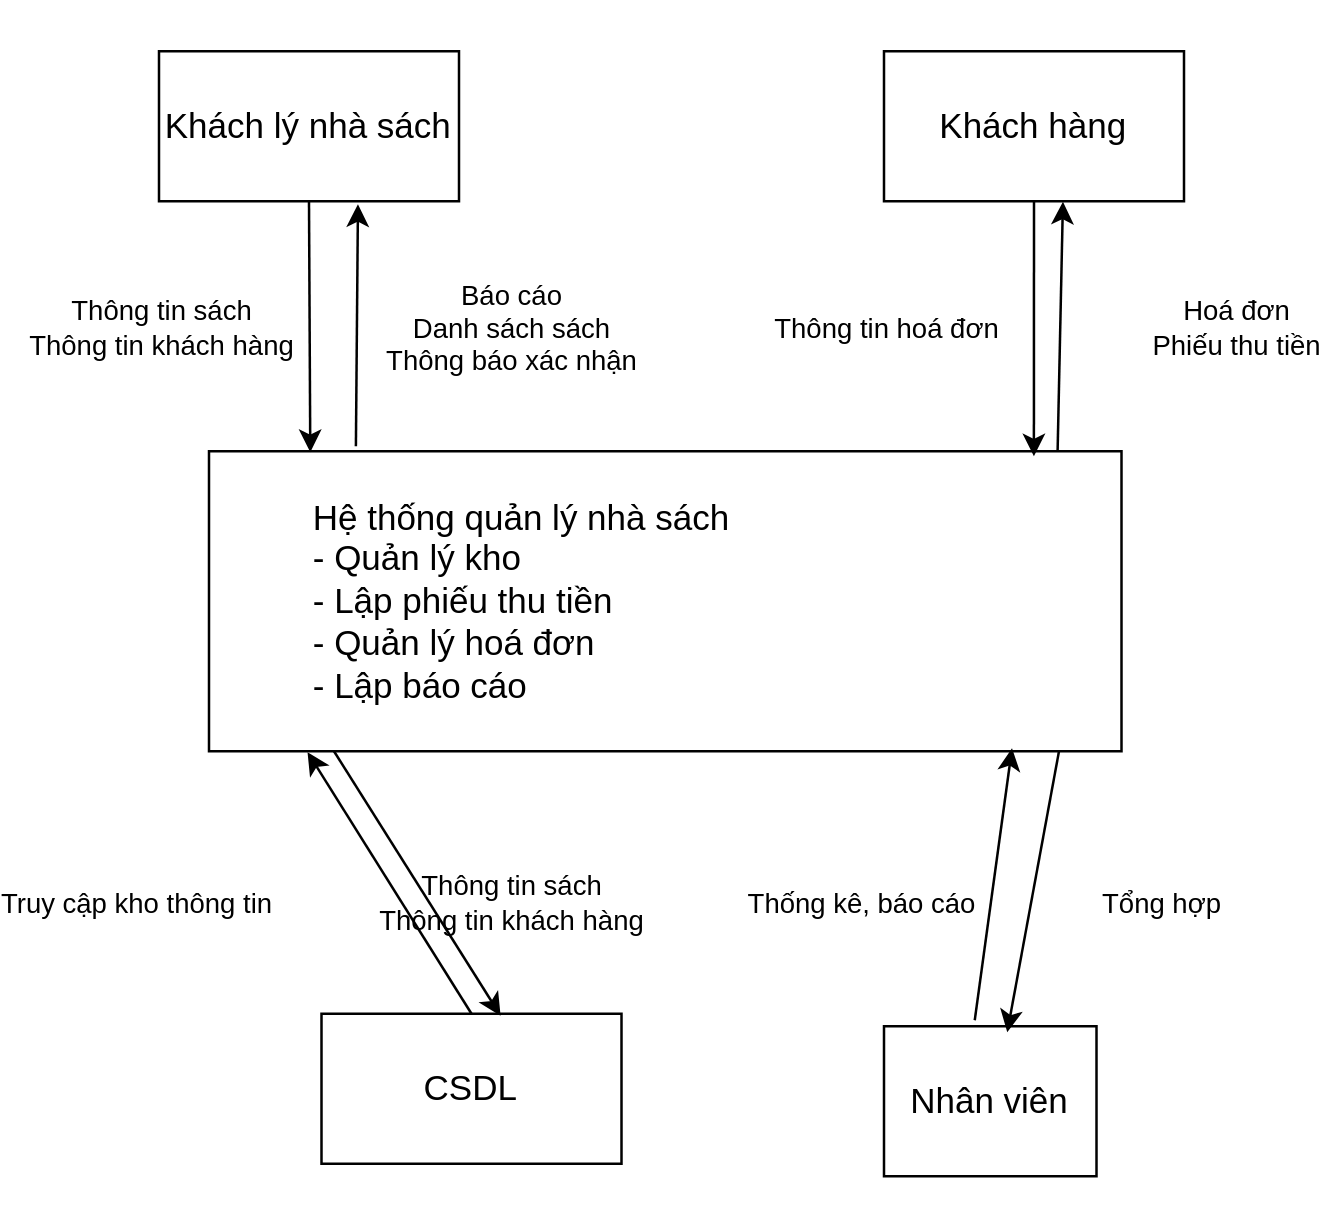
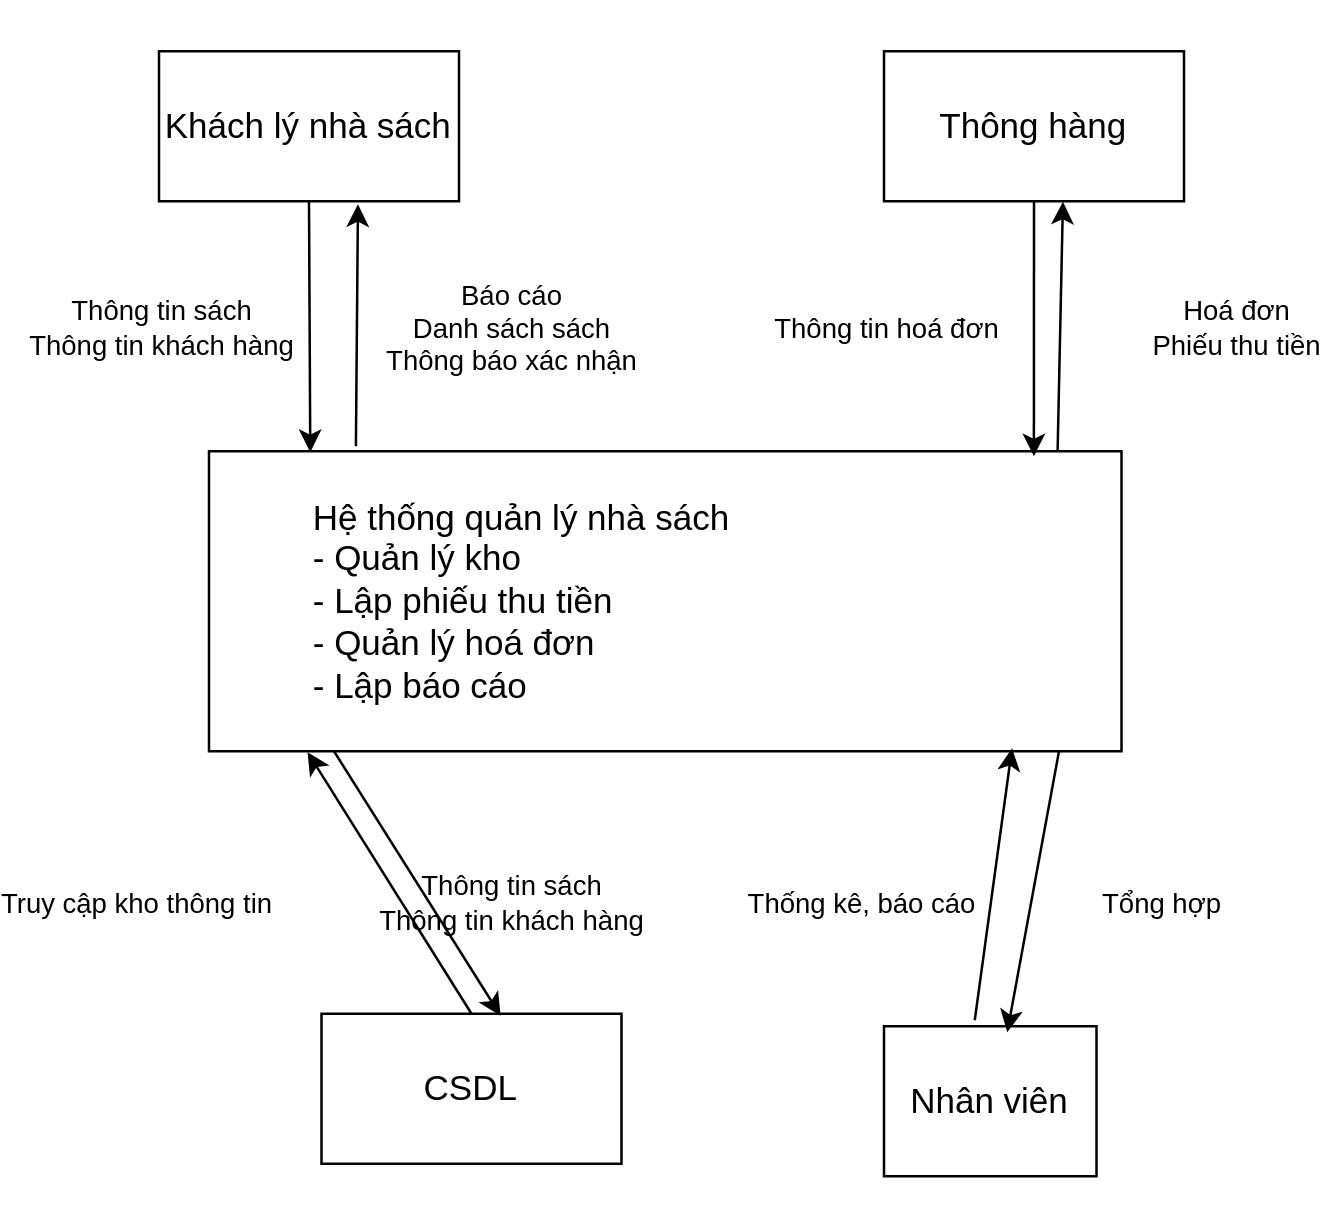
  <mxCell id="0" />
  <mxCell id="1" parent="0" />
  <mxCell id="2" value="&lt;blockquote style=&quot;margin: 0 0 0 40px; border: none; padding: 0px;&quot;&gt;&lt;font style=&quot;font-size: 14px;&quot;&gt;Hệ thống quản lý nhà sách&lt;br&gt;- Quản lý kho&lt;br&gt;- Lập phiếu thu tiền&lt;br&gt;- Quản lý hoá đơn&lt;br&gt;- Lập báo cáo&lt;/font&gt;&lt;/blockquote&gt;" style="rounded=0;whiteSpace=wrap;html=1;align=left;" vertex="1" parent="1"><mxGeometry x="40" y="180" width="365" height="120" as="geometry" /></mxCell>
  <mxCell id="3" value="&lt;font style=&quot;font-size: 14px;&quot;&gt;Khách lý nhà sách&lt;/font&gt;" style="rounded=0;whiteSpace=wrap;html=1;" vertex="1" parent="1"><mxGeometry x="20" y="20" width="120" height="60" as="geometry" /></mxCell>
- <mxCell id="4" value="&lt;font style=&quot;font-size: 14px;&quot;&gt;Khách hàng&lt;/font&gt;" style="rounded=0;whiteSpace=wrap;html=1;" vertex="1" parent="1"><mxGeometry x="310" y="20" width="120" height="60" as="geometry" /></mxCell>
+ <mxCell id="4" value="&lt;font style=&quot;font-size: 14px;&quot;&gt;Thông hàng&lt;/font&gt;" style="rounded=0;whiteSpace=wrap;html=1;" vertex="1" parent="1"><mxGeometry x="310" y="20" width="120" height="60" as="geometry" /></mxCell>
  <mxCell id="5" value="&lt;font style=&quot;font-size: 14px;&quot;&gt;Nhân viên&lt;/font&gt;" style="rounded=0;whiteSpace=wrap;html=1;" vertex="1" parent="1"><mxGeometry x="310" y="410" width="85" height="60" as="geometry" /></mxCell>
  <mxCell id="6" value="&lt;font style=&quot;font-size: 14px;&quot;&gt;CSDL&lt;/font&gt;" style="rounded=0;whiteSpace=wrap;html=1;" vertex="1" parent="1"><mxGeometry x="85" y="405" width="120" height="60" as="geometry" /></mxCell>
  <mxCell id="7" value="" style="endArrow=classic;html=1;rounded=0;exitX=0.5;exitY=1;exitDx=0;exitDy=0;entryX=0.111;entryY=0.003;entryDx=0;entryDy=0;entryPerimeter=0;" edge="1" parent="1" source="3" target="2"><mxGeometry width="50" height="50" relative="1" as="geometry"><mxPoint x="200" y="330" as="sourcePoint" /><mxPoint x="80" y="180" as="targetPoint" /></mxGeometry></mxCell>
  <mxCell id="8" value="Thông tin sách&lt;br&gt;Thông tin khách hàng" style="edgeLabel;html=1;align=center;verticalAlign=middle;resizable=0;points=[];" vertex="1" connectable="0" parent="7"><mxGeometry x="-0.132" y="-4" relative="1" as="geometry"><mxPoint x="-56" y="6" as="offset" /></mxGeometry></mxCell>
  <mxCell id="9" value="Báo cáo&lt;br&gt;Danh sách sách&lt;br&gt;Thông báo xác nhận" style="edgeLabel;html=1;align=center;verticalAlign=middle;resizable=0;points=[];" vertex="1" connectable="0" parent="7"><mxGeometry x="-0.132" y="-4" relative="1" as="geometry"><mxPoint x="84" y="6" as="offset" /></mxGeometry></mxCell>
  <mxCell id="10" value="Thông tin hoá đơn" style="edgeLabel;html=1;align=center;verticalAlign=middle;resizable=0;points=[];" vertex="1" connectable="0" parent="7"><mxGeometry x="-0.132" y="-4" relative="1" as="geometry"><mxPoint x="234" y="6" as="offset" /></mxGeometry></mxCell>
  <mxCell id="11" value="Hoá đơn&lt;br&gt;Phiếu thu tiền" style="edgeLabel;html=1;align=center;verticalAlign=middle;resizable=0;points=[];" vertex="1" connectable="0" parent="7"><mxGeometry x="-0.132" y="-4" relative="1" as="geometry"><mxPoint x="374" y="6" as="offset" /></mxGeometry></mxCell>
  <mxCell id="12" value="Truy cập kho thông tin" style="edgeLabel;html=1;align=center;verticalAlign=middle;resizable=0;points=[];" vertex="1" connectable="0" parent="7"><mxGeometry x="-0.132" y="-4" relative="1" as="geometry"><mxPoint x="-66" y="236" as="offset" /></mxGeometry></mxCell>
  <mxCell id="13" value="Thông tin sách&lt;br&gt;Thông tin khách hàng" style="edgeLabel;html=1;align=center;verticalAlign=middle;resizable=0;points=[];" vertex="1" connectable="0" parent="7"><mxGeometry x="-0.132" y="-4" relative="1" as="geometry"><mxPoint x="84" y="236" as="offset" /></mxGeometry></mxCell>
  <mxCell id="14" value="Thống kê, báo cáo" style="edgeLabel;html=1;align=center;verticalAlign=middle;resizable=0;points=[];" vertex="1" connectable="0" parent="7"><mxGeometry x="-0.132" y="-4" relative="1" as="geometry"><mxPoint x="224" y="236" as="offset" /></mxGeometry></mxCell>
  <mxCell id="15" value="Tổng hợp" style="edgeLabel;html=1;align=center;verticalAlign=middle;resizable=0;points=[];" vertex="1" connectable="0" parent="7"><mxGeometry x="-0.132" y="-4" relative="1" as="geometry"><mxPoint x="344" y="236" as="offset" /></mxGeometry></mxCell>
  <mxCell id="16" value="" style="endArrow=classic;html=1;rounded=0;exitX=0.5;exitY=1;exitDx=0;exitDy=0;entryX=0.904;entryY=0.017;entryDx=0;entryDy=0;entryPerimeter=0;" edge="1" parent="1" source="4" target="2"><mxGeometry width="50" height="50" relative="1" as="geometry"><mxPoint x="369.5" y="80" as="sourcePoint" /><mxPoint x="371" y="190" as="targetPoint" /></mxGeometry></mxCell>
  <mxCell id="17" value="" style="endArrow=classic;html=1;rounded=0;exitX=0.5;exitY=0;exitDx=0;exitDy=0;entryX=0.108;entryY=1.003;entryDx=0;entryDy=0;entryPerimeter=0;" edge="1" parent="1" source="6" target="2"><mxGeometry width="50" height="50" relative="1" as="geometry"><mxPoint x="80" y="310" as="sourcePoint" /><mxPoint x="80" y="300" as="targetPoint" /></mxGeometry></mxCell>
  <mxCell id="18" value="" style="endArrow=classic;html=1;rounded=0;exitX=0.427;exitY=-0.04;exitDx=0;exitDy=0;exitPerimeter=0;entryX=0.88;entryY=0.99;entryDx=0;entryDy=0;entryPerimeter=0;" edge="1" parent="1" source="5" target="2"><mxGeometry width="50" height="50" relative="1" as="geometry"><mxPoint x="370" y="310" as="sourcePoint" /><mxPoint x="380" y="350" as="targetPoint" /></mxGeometry></mxCell>
  <mxCell id="19" value="" style="endArrow=classic;html=1;rounded=0;exitX=0.161;exitY=-0.017;exitDx=0;exitDy=0;entryX=0.108;entryY=1.003;entryDx=0;entryDy=0;entryPerimeter=0;exitPerimeter=0;" edge="1" parent="1" source="2"><mxGeometry width="50" height="50" relative="1" as="geometry"><mxPoint x="100.58" y="191.2" as="sourcePoint" /><mxPoint x="99.58" y="81.2" as="targetPoint" /></mxGeometry></mxCell>
  <mxCell id="20" value="" style="endArrow=classic;html=1;rounded=0;exitX=0.93;exitY=-0.003;exitDx=0;exitDy=0;exitPerimeter=0;entryX=0.88;entryY=0.99;entryDx=0;entryDy=0;entryPerimeter=0;" edge="1" parent="1" source="2"><mxGeometry width="50" height="50" relative="1" as="geometry"><mxPoint x="381.58" y="189.2" as="sourcePoint" /><mxPoint x="381.58" y="80.2" as="targetPoint" /></mxGeometry></mxCell>
  <mxCell id="21" value="" style="endArrow=classic;html=1;rounded=0;exitX=0.5;exitY=1;exitDx=0;exitDy=0;entryX=0.597;entryY=0.013;entryDx=0;entryDy=0;entryPerimeter=0;" edge="1" parent="1" target="6"><mxGeometry width="50" height="50" relative="1" as="geometry"><mxPoint x="90" y="300" as="sourcePoint" /><mxPoint x="91" y="400" as="targetPoint" /></mxGeometry></mxCell>
  <mxCell id="22" value="" style="endArrow=classic;html=1;rounded=0;exitX=0.5;exitY=1;exitDx=0;exitDy=0;entryX=0.58;entryY=0.04;entryDx=0;entryDy=0;entryPerimeter=0;" edge="1" parent="1" target="5"><mxGeometry width="50" height="50" relative="1" as="geometry"><mxPoint x="380" y="300" as="sourcePoint" /><mxPoint x="384" y="406" as="targetPoint" /></mxGeometry></mxCell>
